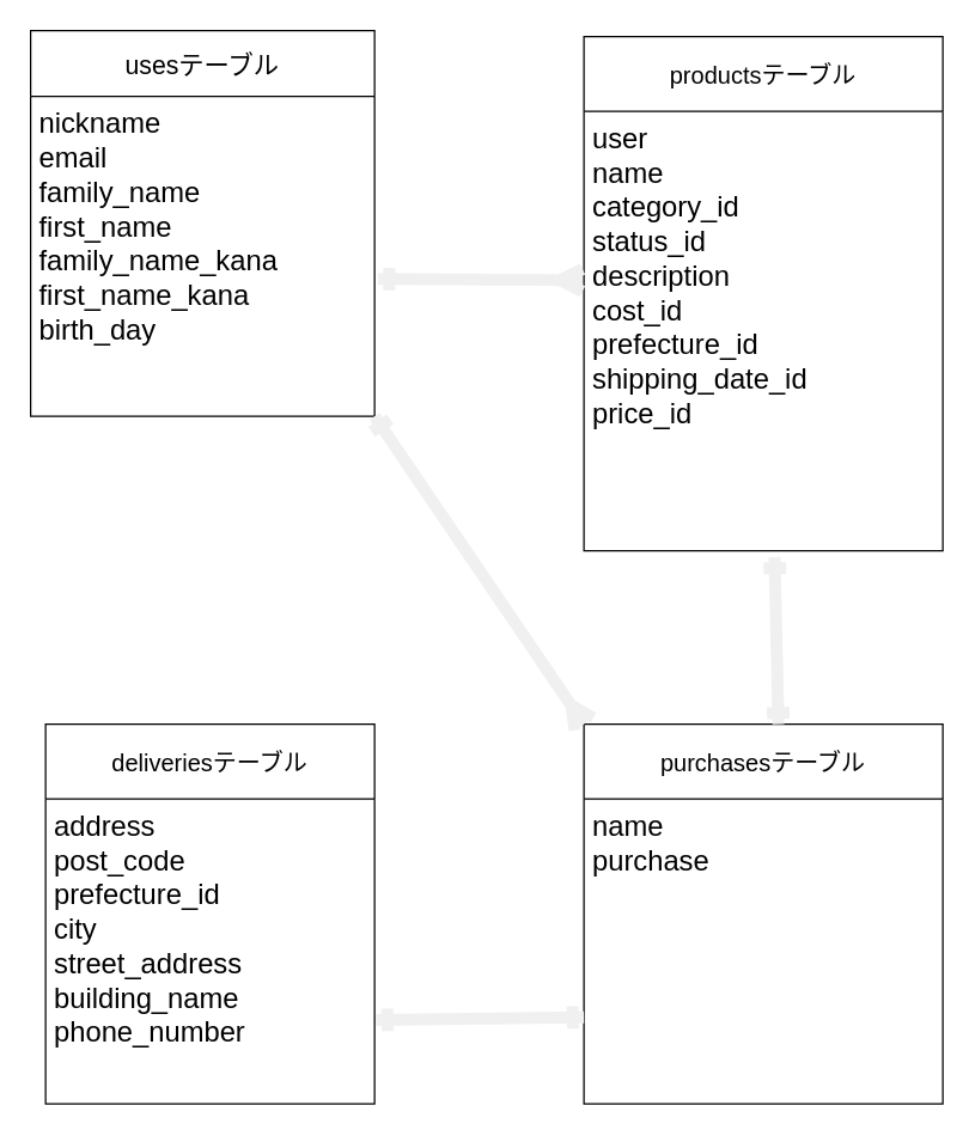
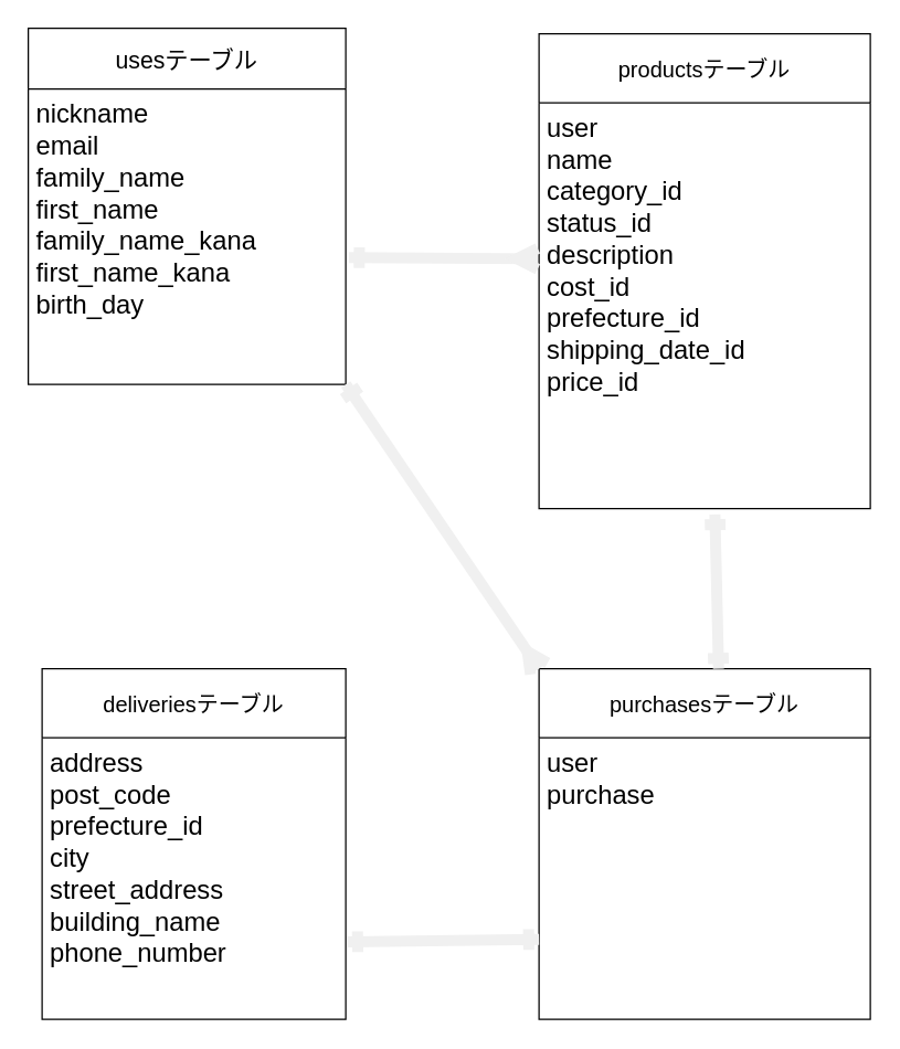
  <mxCell id="0" />
  <mxCell id="1" parent="0" />
  <mxCell id="2" value="usesテーブル" style="swimlane;fontStyle=0;childLayout=stackLayout;horizontal=1;startSize=44;horizontalStack=0;resizeParent=1;resizeParentMax=0;resizeLast=0;collapsible=1;marginBottom=0;align=center;fontSize=17;" vertex="1" parent="1"><mxGeometry x="20" y="20" width="230" height="258" as="geometry" /></mxCell>
  <mxCell id="3" value="nickname&#10;email&#10;family_name&#10;first_name&#10;family_name_kana&#10;first_name_kana&#10;birth_day&#10;" style="text;strokeColor=none;fillColor=none;spacingLeft=4;spacingRight=4;overflow=hidden;rotatable=0;points=[[0,0.5],[1,0.5]];portConstraint=eastwest;fontSize=19;" vertex="1" parent="2"><mxGeometry y="44" width="230" height="214" as="geometry" /></mxCell>
  <mxCell id="4" value="productsテーブル" style="swimlane;fontStyle=0;childLayout=stackLayout;horizontal=1;startSize=50;horizontalStack=0;resizeParent=1;resizeParentMax=0;resizeLast=0;collapsible=1;marginBottom=0;align=center;fontSize=16;" vertex="1" parent="1"><mxGeometry x="390" y="24" width="240" height="344" as="geometry" /></mxCell>
  <mxCell id="5" value="user&#10;name&#10;category_id&#10;status_id&#10;description&#10;cost_id&#10;prefecture_id&#10;shipping_date_id&#10;price_id&#10;" style="text;strokeColor=none;fillColor=none;spacingLeft=4;spacingRight=4;overflow=hidden;rotatable=0;points=[[0,0.5],[1,0.5]];portConstraint=eastwest;fontSize=19;" vertex="1" parent="4"><mxGeometry y="50" width="240" height="294" as="geometry" /></mxCell>
  <mxCell id="6" value="deliveriesテーブル" style="swimlane;fontStyle=0;childLayout=stackLayout;horizontal=1;startSize=50;horizontalStack=0;resizeParent=1;resizeParentMax=0;resizeLast=0;collapsible=1;marginBottom=0;align=center;fontSize=16;" vertex="1" parent="1"><mxGeometry x="30" y="484" width="220" height="254" as="geometry" /></mxCell>
  <mxCell id="7" value="address&#10;post_code&#10;prefecture_id&#10;city&#10;street_address&#10;building_name&#10;phone_number" style="text;strokeColor=none;fillColor=none;spacingLeft=4;spacingRight=4;overflow=hidden;rotatable=0;points=[[0,0.5],[1,0.5]];portConstraint=eastwest;fontSize=19;" vertex="1" parent="6"><mxGeometry y="50" width="220" height="204" as="geometry" /></mxCell>
  <mxCell id="8" value="purchasesテーブル" style="swimlane;fontStyle=0;childLayout=stackLayout;horizontal=1;startSize=50;horizontalStack=0;resizeParent=1;resizeParentMax=0;resizeLast=0;collapsible=1;marginBottom=0;align=center;fontSize=16;" vertex="1" parent="1"><mxGeometry x="390" y="484" width="240" height="254" as="geometry" /></mxCell>
- <mxCell id="9" value="name&#10;purchase" style="text;strokeColor=none;fillColor=none;spacingLeft=4;spacingRight=4;overflow=hidden;rotatable=0;points=[[0,0.5],[1,0.5]];portConstraint=eastwest;fontSize=19;" vertex="1" parent="8"><mxGeometry y="50" width="240" height="204" as="geometry" /></mxCell>
+ <mxCell id="9" value="user&#10;purchase" style="text;strokeColor=none;fillColor=none;spacingLeft=4;spacingRight=4;overflow=hidden;rotatable=0;points=[[0,0.5],[1,0.5]];portConstraint=eastwest;fontSize=19;" vertex="1" parent="8"><mxGeometry y="50" width="240" height="204" as="geometry" /></mxCell>
  <mxCell id="10" value="" style="endArrow=ERmany;html=1;rounded=0;fontSize=17;endFill=0;startArrow=ERone;startFill=0;exitX=1.01;exitY=0.571;exitDx=0;exitDy=0;exitPerimeter=0;strokeWidth=8;targetPerimeterSpacing=4;strokeColor=#F0F0F0;jumpSize=7;" edge="1" parent="1" source="3"><mxGeometry relative="1" as="geometry"><mxPoint x="280" y="184" as="sourcePoint" /><mxPoint x="389" y="187" as="targetPoint" /></mxGeometry></mxCell>
  <mxCell id="11" value="" style="endArrow=ERmany;html=1;rounded=0;fontSize=17;endFill=0;startArrow=ERone;startFill=0;exitX=1.01;exitY=0.571;exitDx=0;exitDy=0;exitPerimeter=0;strokeWidth=8;targetPerimeterSpacing=4;strokeColor=#F0F0F0;jumpSize=7;entryX=0;entryY=0;entryDx=0;entryDy=0;" edge="1" parent="1" target="8"><mxGeometry relative="1" as="geometry"><mxPoint x="250" y="278.004" as="sourcePoint" /><mxPoint x="387" y="474" as="targetPoint" /></mxGeometry></mxCell>
  <mxCell id="12" value="" style="endArrow=ERone;html=1;rounded=0;fontSize=17;endFill=0;startArrow=ERone;startFill=0;strokeWidth=8;targetPerimeterSpacing=4;strokeColor=#F0F0F0;jumpSize=7;entryX=0.542;entryY=0;entryDx=0;entryDy=0;exitX=0.531;exitY=1.014;exitDx=0;exitDy=0;exitPerimeter=0;entryPerimeter=0;" edge="1" parent="1" source="5" target="8"><mxGeometry relative="1" as="geometry"><mxPoint x="140" y="284" as="sourcePoint" /><mxPoint x="135" y="454" as="targetPoint" /><Array as="points" /></mxGeometry></mxCell>
  <mxCell id="13" value="" style="endArrow=ERone;html=1;rounded=0;fontSize=17;endFill=0;startArrow=ERone;startFill=0;exitX=0;exitY=0.716;exitDx=0;exitDy=0;exitPerimeter=0;strokeWidth=8;targetPerimeterSpacing=4;strokeColor=#F0F0F0;jumpSize=7;entryX=1.005;entryY=0.725;entryDx=0;entryDy=0;entryPerimeter=0;" edge="1" parent="1" source="9" target="7"><mxGeometry relative="1" as="geometry"><mxPoint x="290" y="474.004" as="sourcePoint" /><mxPoint x="295.5" y="680" as="targetPoint" /><Array as="points" /></mxGeometry></mxCell>
